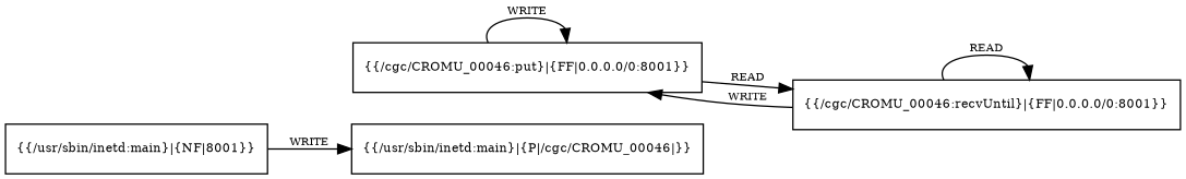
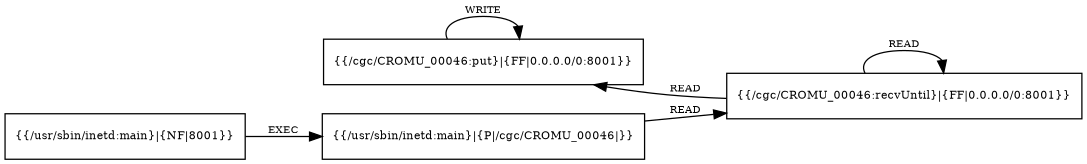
  digraph {
    rankdir=LR
    node [fontsize=9 shape=box]
    edge [fontsize=8]
    n1 [label="{{/cgc/CROMU_00046:put}|{FF|0.0.0.0/0:8001}}"]
    n2 [label="{{/cgc/CROMU_00046:recvUntil}|{FF|0.0.0.0/0:8001}}"]
    n3 [label="{{/usr/sbin/inetd:main}|{NF|8001}}"]
    n4 [label="{{/usr/sbin/inetd:main}|{P|/cgc/CROMU_00046|}}"]
    n1 -> n1 [label=WRITE]
-   n1 -> n2 [label=READ]
-   n2 -> n1 [label=WRITE]
+   n4 -> n2 [label=READ]
+   n2 -> n1 [label=READ]
    n2 -> n2 [label=READ]
-   n3 -> n4 [label=WRITE]
+   n3 -> n4 [label=EXEC]
  }
